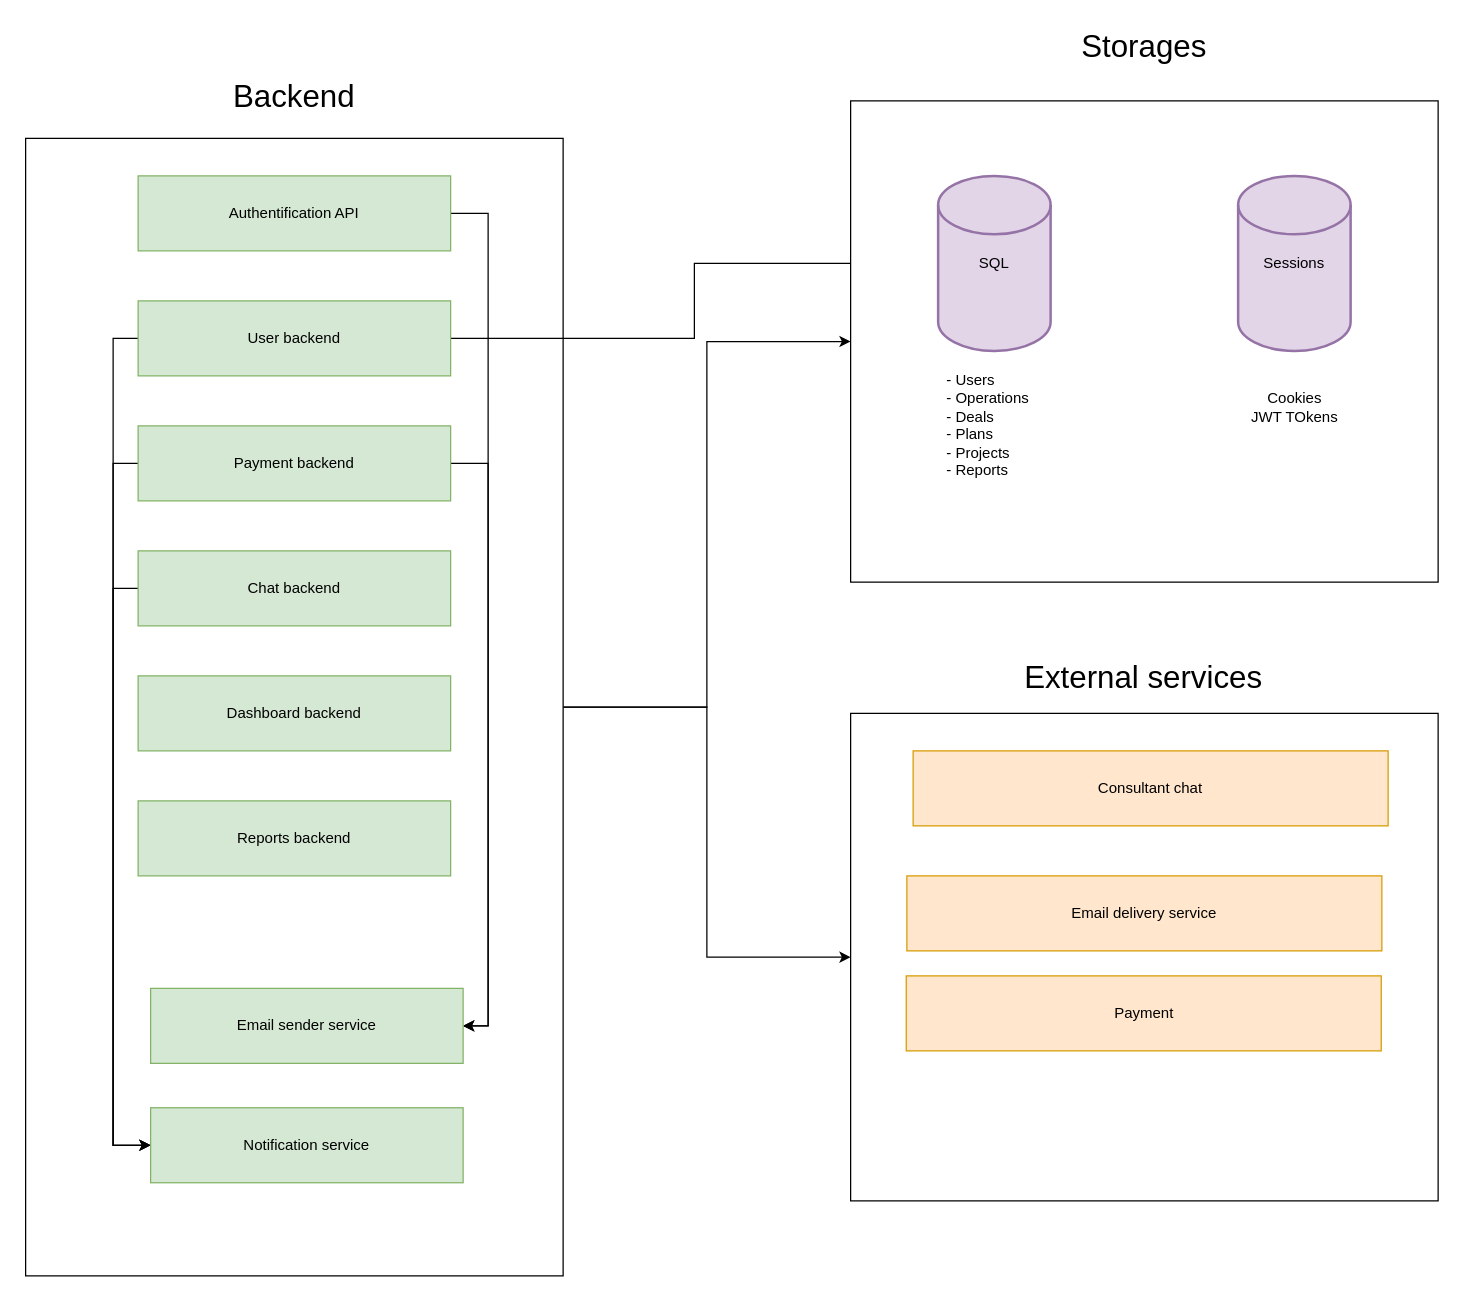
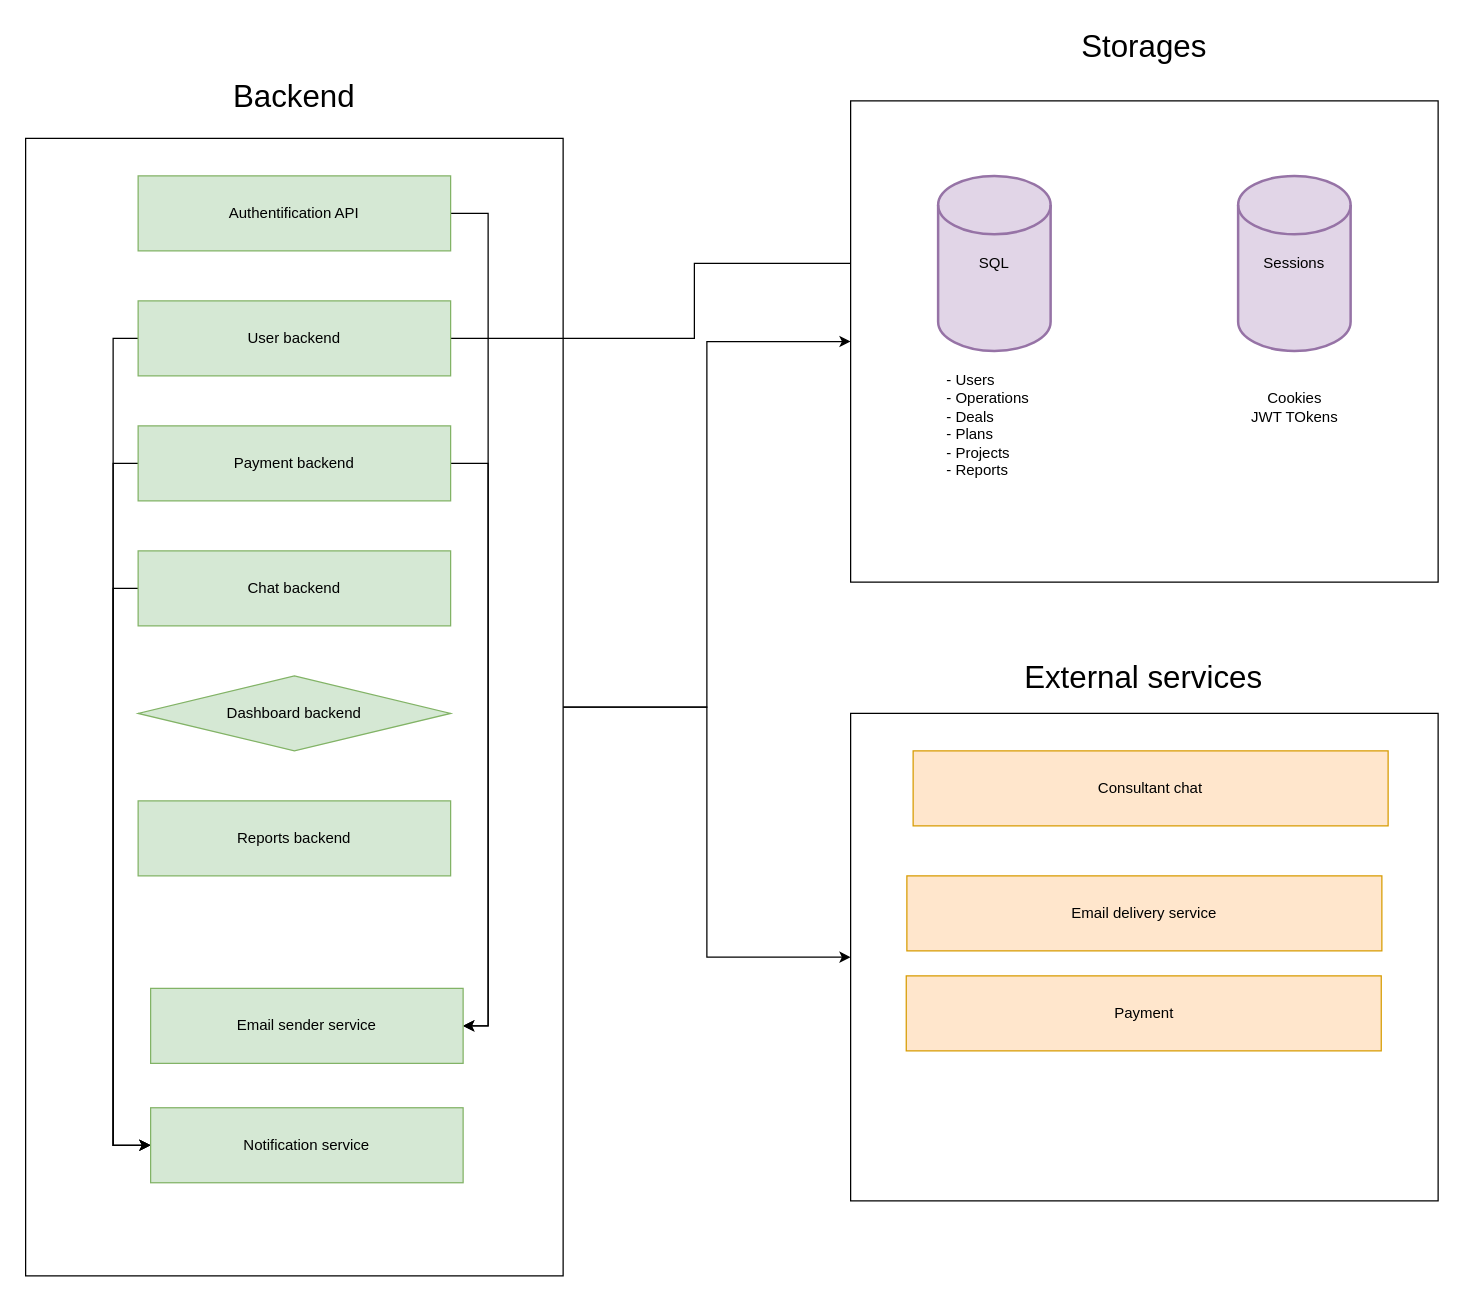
  <mxCell id="0" />
  <mxCell id="1" parent="0" />
  <mxCell id="2" value="&lt;font style=&quot;font-size: 25px;&quot;&gt;Backend&lt;/font&gt;" style="text;html=1;strokeColor=none;fillColor=none;align=center;verticalAlign=middle;whiteSpace=wrap;rounded=0;" parent="1" vertex="1"><mxGeometry x="205" y="60" width="60" height="30" as="geometry" /></mxCell>
  <mxCell id="3" value="" style="edgeStyle=orthogonalEdgeStyle;rounded=0;orthogonalLoop=1;jettySize=auto;html=1;" parent="1" source="5" target="18" edge="1"><mxGeometry relative="1" as="geometry" /></mxCell>
  <mxCell id="4" value="" style="edgeStyle=orthogonalEdgeStyle;rounded=0;orthogonalLoop=1;jettySize=auto;html=1;" parent="1" source="5" target="23" edge="1"><mxGeometry relative="1" as="geometry" /></mxCell>
  <mxCell id="5" value="" style="rounded=0;whiteSpace=wrap;html=1;" parent="1" vertex="1"><mxGeometry x="20" y="110" width="430" height="910" as="geometry" /></mxCell>
  <mxCell id="6" style="edgeStyle=orthogonalEdgeStyle;rounded=0;orthogonalLoop=1;jettySize=auto;html=1;exitX=1;exitY=0.5;exitDx=0;exitDy=0;entryX=1;entryY=0.5;entryDx=0;entryDy=0;" parent="1" source="7" target="16" edge="1"><mxGeometry relative="1" as="geometry" /></mxCell>
  <mxCell id="7" value="Authentification API" style="rounded=0;whiteSpace=wrap;html=1;fillColor=#d5e8d4;strokeColor=#82b366;" parent="1" vertex="1"><mxGeometry x="110" y="140" width="250" height="60" as="geometry" /></mxCell>
  <mxCell id="8" style="edgeStyle=orthogonalEdgeStyle;rounded=0;orthogonalLoop=1;jettySize=auto;html=1;exitX=1;exitY=0.5;exitDx=0;exitDy=0;" parent="1" source="10" target="20" edge="1"><mxGeometry relative="1" as="geometry" /></mxCell>
  <mxCell id="9" style="edgeStyle=orthogonalEdgeStyle;rounded=0;orthogonalLoop=1;jettySize=auto;html=1;exitX=0;exitY=0.5;exitDx=0;exitDy=0;entryX=0;entryY=0.5;entryDx=0;entryDy=0;" parent="1" source="10" target="17" edge="1"><mxGeometry relative="1" as="geometry" /></mxCell>
  <mxCell id="10" value="User backend" style="rounded=0;whiteSpace=wrap;html=1;fillColor=#d5e8d4;strokeColor=#82b366;" parent="1" vertex="1"><mxGeometry x="110" y="240" width="250" height="60" as="geometry" /></mxCell>
  <mxCell id="11" style="edgeStyle=orthogonalEdgeStyle;rounded=0;orthogonalLoop=1;jettySize=auto;html=1;exitX=1;exitY=0.5;exitDx=0;exitDy=0;entryX=1;entryY=0.5;entryDx=0;entryDy=0;" parent="1" source="13" target="16" edge="1"><mxGeometry relative="1" as="geometry" /></mxCell>
  <mxCell id="12" style="edgeStyle=orthogonalEdgeStyle;rounded=0;orthogonalLoop=1;jettySize=auto;html=1;exitX=0;exitY=0.5;exitDx=0;exitDy=0;entryX=0;entryY=0.5;entryDx=0;entryDy=0;" parent="1" source="13" target="17" edge="1"><mxGeometry relative="1" as="geometry" /></mxCell>
  <mxCell id="13" value="Payment backend" style="rounded=0;whiteSpace=wrap;html=1;fillColor=#d5e8d4;strokeColor=#82b366;" parent="1" vertex="1"><mxGeometry x="110" y="340" width="250" height="60" as="geometry" /></mxCell>
  <mxCell id="14" style="edgeStyle=orthogonalEdgeStyle;rounded=0;orthogonalLoop=1;jettySize=auto;html=1;exitX=0;exitY=0.5;exitDx=0;exitDy=0;entryX=0;entryY=0.5;entryDx=0;entryDy=0;" parent="1" source="15" target="17" edge="1"><mxGeometry relative="1" as="geometry" /></mxCell>
  <mxCell id="15" value="Chat backend" style="rounded=0;whiteSpace=wrap;html=1;fillColor=#d5e8d4;strokeColor=#82b366;" parent="1" vertex="1"><mxGeometry x="110" y="440" width="250" height="60" as="geometry" /></mxCell>
  <mxCell id="16" value="Email sender service" style="rounded=0;whiteSpace=wrap;html=1;fillColor=#d5e8d4;strokeColor=#82b366;" parent="1" vertex="1"><mxGeometry x="120" y="790" width="250" height="60" as="geometry" /></mxCell>
  <mxCell id="17" value="Notification service" style="rounded=0;whiteSpace=wrap;html=1;fillColor=#d5e8d4;strokeColor=#82b366;" parent="1" vertex="1"><mxGeometry x="120" y="885.5" width="250" height="60" as="geometry" /></mxCell>
  <mxCell id="18" value="" style="whiteSpace=wrap;html=1;rounded=0;" parent="1" vertex="1"><mxGeometry x="680" y="80" width="470" height="385" as="geometry" /></mxCell>
  <mxCell id="19" value="&lt;font style=&quot;font-size: 25px;&quot;&gt;Storages&lt;/font&gt;" style="text;html=1;strokeColor=none;fillColor=none;align=center;verticalAlign=middle;whiteSpace=wrap;rounded=0;" parent="1" vertex="1"><mxGeometry x="885" y="20" width="60" height="30" as="geometry" /></mxCell>
  <mxCell id="20" value="SQL" style="strokeWidth=2;html=1;shape=mxgraph.flowchart.database;whiteSpace=wrap;fillColor=#e1d5e7;strokeColor=#9673a6;" parent="1" vertex="1"><mxGeometry x="750" y="140" width="90" height="140" as="geometry" /></mxCell>
  <mxCell id="21" value="Sessions" style="strokeWidth=2;html=1;shape=mxgraph.flowchart.database;whiteSpace=wrap;fillColor=#e1d5e7;strokeColor=#9673a6;" parent="1" vertex="1"><mxGeometry x="990" y="140" width="90" height="140" as="geometry" /></mxCell>
  <mxCell id="22" value="- Users&lt;br&gt;&lt;div style=&quot;&quot;&gt;&lt;span style=&quot;background-color: initial;&quot;&gt;- Operations&lt;/span&gt;&lt;/div&gt;&lt;div style=&quot;&quot;&gt;&lt;span style=&quot;background-color: initial;&quot;&gt;- Deals&lt;/span&gt;&lt;/div&gt;&lt;div style=&quot;&quot;&gt;&lt;span style=&quot;background-color: initial;&quot;&gt;- Plans&lt;/span&gt;&lt;/div&gt;&lt;div style=&quot;&quot;&gt;&lt;span style=&quot;background-color: initial;&quot;&gt;- Projects&lt;/span&gt;&lt;/div&gt;&lt;div style=&quot;&quot;&gt;- Reports&lt;/div&gt;" style="text;html=1;strokeColor=none;fillColor=none;align=left;verticalAlign=top;whiteSpace=wrap;rounded=0;" parent="1" vertex="1"><mxGeometry x="755" y="290" width="130" height="140" as="geometry" /></mxCell>
  <mxCell id="23" value="" style="whiteSpace=wrap;html=1;rounded=0;" parent="1" vertex="1"><mxGeometry x="680" y="570" width="470" height="390" as="geometry" /></mxCell>
  <mxCell id="24" value="&lt;font style=&quot;font-size: 25px;&quot;&gt;External services&lt;br&gt;&lt;br&gt;&lt;/font&gt;" style="text;html=1;strokeColor=none;fillColor=none;align=center;verticalAlign=middle;whiteSpace=wrap;rounded=0;" parent="1" vertex="1"><mxGeometry x="817" y="540" width="195" height="30" as="geometry" /></mxCell>
  <mxCell id="25" value="Consultant chat" style="rounded=0;whiteSpace=wrap;html=1;fillColor=#ffe6cc;strokeColor=#d79b00;" parent="1" vertex="1"><mxGeometry x="730" y="600" width="380" height="60" as="geometry" /></mxCell>
  <mxCell id="26" value="Email delivery service" style="rounded=0;whiteSpace=wrap;html=1;fillColor=#ffe6cc;strokeColor=#d79b00;" parent="1" vertex="1"><mxGeometry x="725" y="700" width="380" height="60" as="geometry" /></mxCell>
  <mxCell id="27" value="Payment" style="rounded=0;whiteSpace=wrap;html=1;fillColor=#ffe6cc;strokeColor=#d79b00;" parent="1" vertex="1"><mxGeometry x="724.5" y="780" width="380" height="60" as="geometry" /></mxCell>
- <mxCell id="28" value="Dashboard backend" style="rounded=0;whiteSpace=wrap;html=1;fillColor=#d5e8d4;strokeColor=#82b366;" vertex="1" parent="1"><mxGeometry x="110" y="540" width="250" height="60" as="geometry" /></mxCell>
+ <mxCell id="28" value="Dashboard backend" style="rhombus;whiteSpace=wrap;html=1;fillColor=#d5e8d4;strokeColor=#82b366;" vertex="1" parent="1"><mxGeometry x="110" y="540" width="250" height="60" as="geometry" /></mxCell>
  <mxCell id="29" value="Reports backend" style="rounded=0;whiteSpace=wrap;html=1;fillColor=#d5e8d4;strokeColor=#82b366;" vertex="1" parent="1"><mxGeometry x="110" y="640" width="250" height="60" as="geometry" /></mxCell>
  <mxCell id="30" value="Cookies&lt;br&gt;JWT TOkens" style="text;html=1;strokeColor=none;fillColor=none;align=center;verticalAlign=middle;whiteSpace=wrap;rounded=0;" vertex="1" parent="1"><mxGeometry x="988" y="310" width="95" height="30" as="geometry" /></mxCell>
